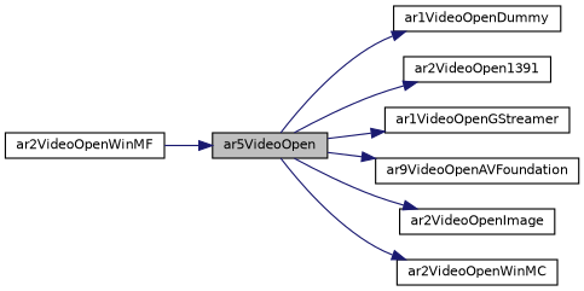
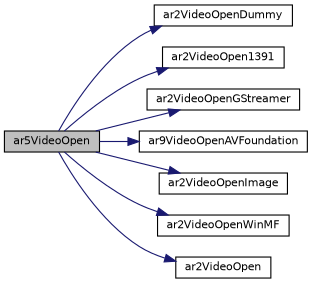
  digraph {
    rankdir=LR
    node [color=black fillcolor=white fontname=Helvetica fontsize=10 shape=record style=filled]
    edge [color=midnightblue fontname=Helvetica fontsize=10 labelfontname=Helvetica labelfontsize=10 style=solid]
    n1 [fillcolor=grey75 fontcolor=black height=0.2 label=ar5VideoOpen width=0.4]
-   n2 [height=0.2 label=ar1VideoOpenDummy width=0.4]
+   n2 [height=0.2 label=ar2VideoOpenDummy width=0.4]
    n3 [height=0.2 label=ar2VideoOpen1391 width=0.4]
-   n4 [height=0.2 label=ar1VideoOpenGStreamer width=0.4]
+   n4 [height=0.2 label=ar2VideoOpenGStreamer width=0.4]
    n5 [height=0.2 label=ar9VideoOpenAVFoundation width=0.4]
    n6 [height=0.2 label=ar2VideoOpenImage width=0.4]
    n7 [height=0.2 label=ar2VideoOpenWinMF width=0.4]
-   n8 [height=0.2 label=ar2VideoOpenWinMC width=0.4]
+   n8 [height=0.2 label=ar2VideoOpen width=0.4]
    n1 -> n2
    n1 -> n3
    n1 -> n4
    n1 -> n5
    n1 -> n6
-   n7 -> n1
+   n1 -> n7
    n1 -> n8
  }
